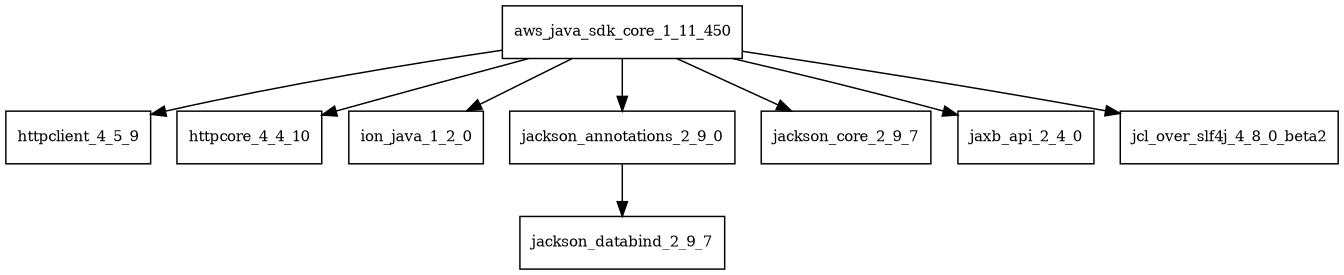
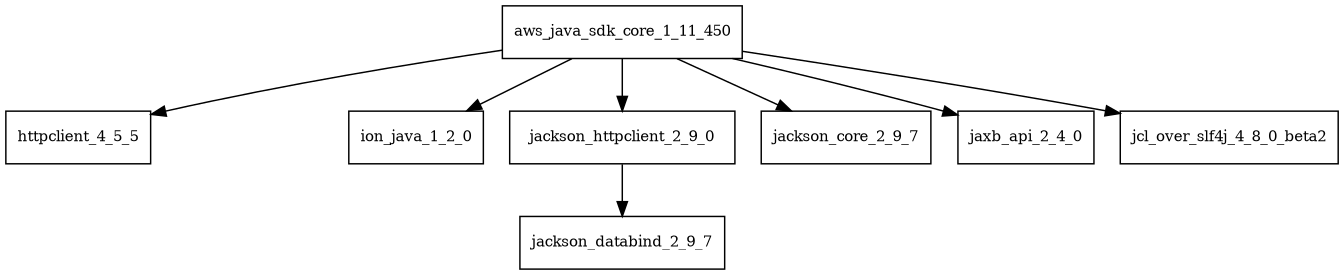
  digraph {
    node [fontsize=10.0 shape=box]
    aws_java_sdk_core_1_11_450
-   httpclient_4_5_5 [label=httpclient_4_5_9]
-   httpcore_4_4_10
+   httpclient_4_5_5
    ion_java_1_2_0
-   jackson_annotations_2_9_0
+   jackson_annotations_2_9_0 [label=jackson_httpclient_2_9_0]
    jackson_core_2_9_7
    jaxb_api_2_4_0
    n8 [label=jcl_over_slf4j_4_8_0_beta2]
    jackson_databind_2_9_7
    aws_java_sdk_core_1_11_450 -> httpclient_4_5_5
-   aws_java_sdk_core_1_11_450 -> httpcore_4_4_10
    aws_java_sdk_core_1_11_450 -> ion_java_1_2_0
    aws_java_sdk_core_1_11_450 -> jackson_annotations_2_9_0
    aws_java_sdk_core_1_11_450 -> jackson_core_2_9_7
    aws_java_sdk_core_1_11_450 -> jaxb_api_2_4_0
    aws_java_sdk_core_1_11_450 -> n8
    jackson_annotations_2_9_0 -> jackson_databind_2_9_7
  }
